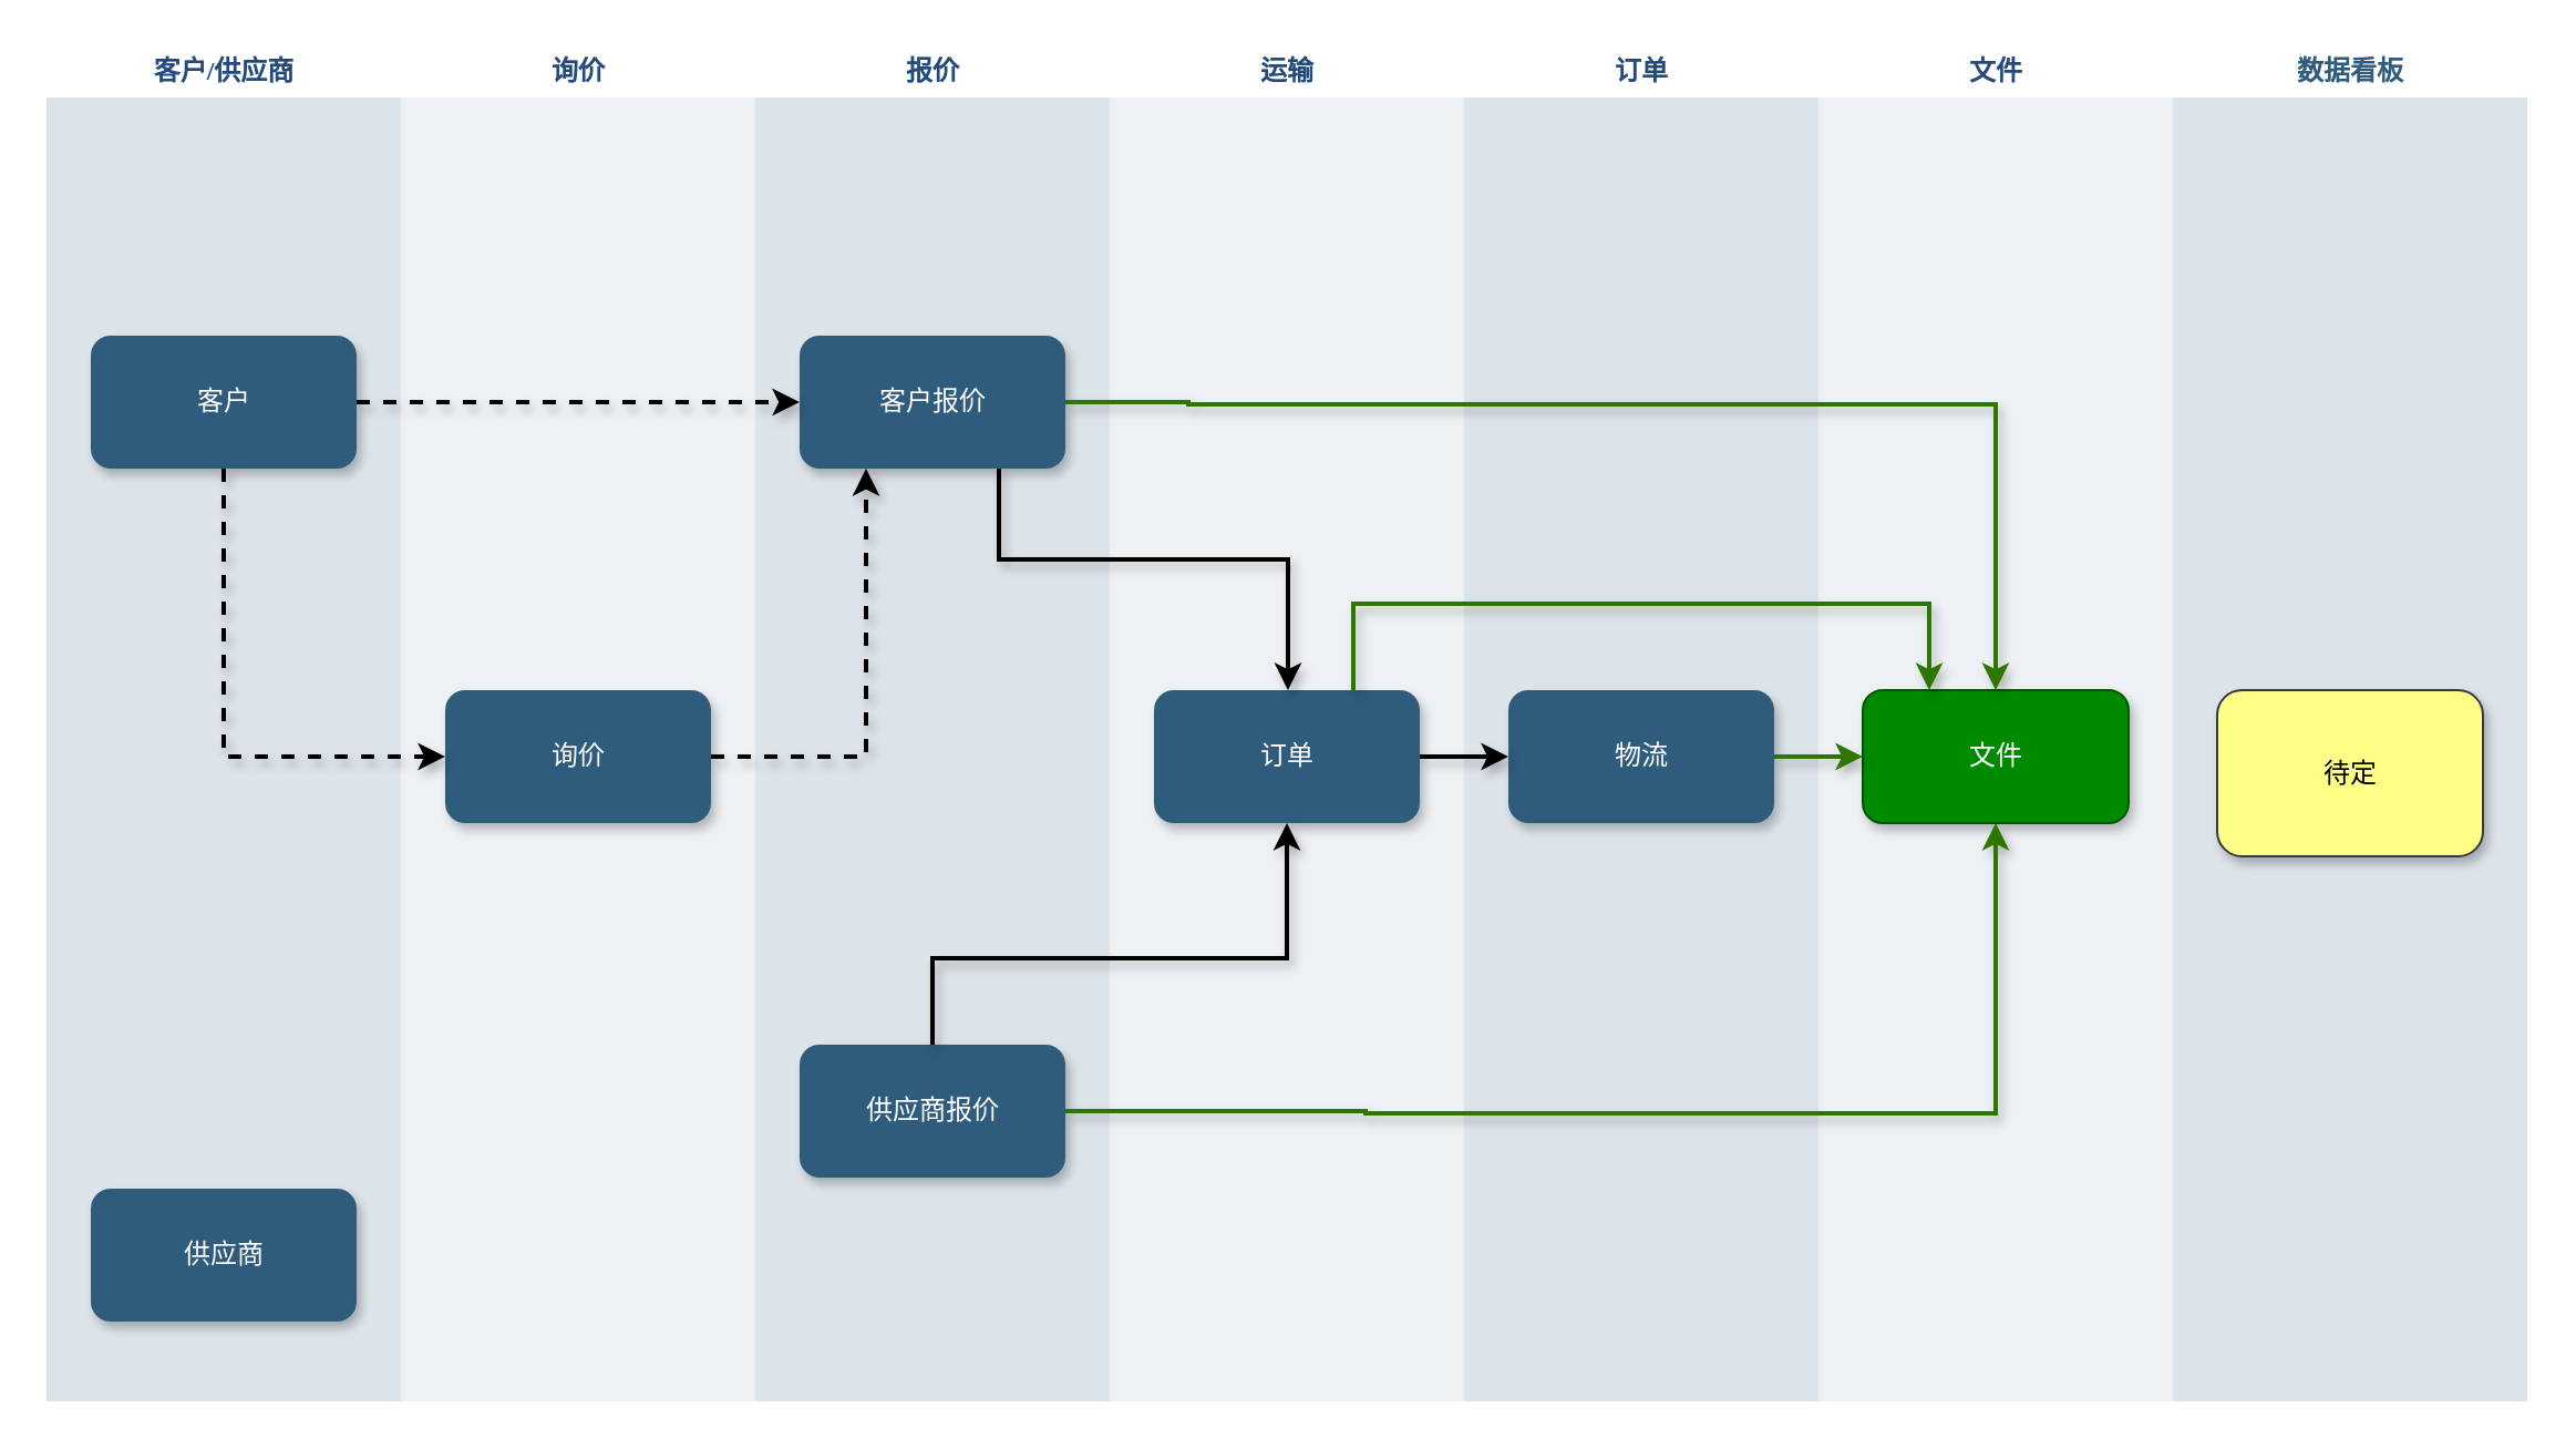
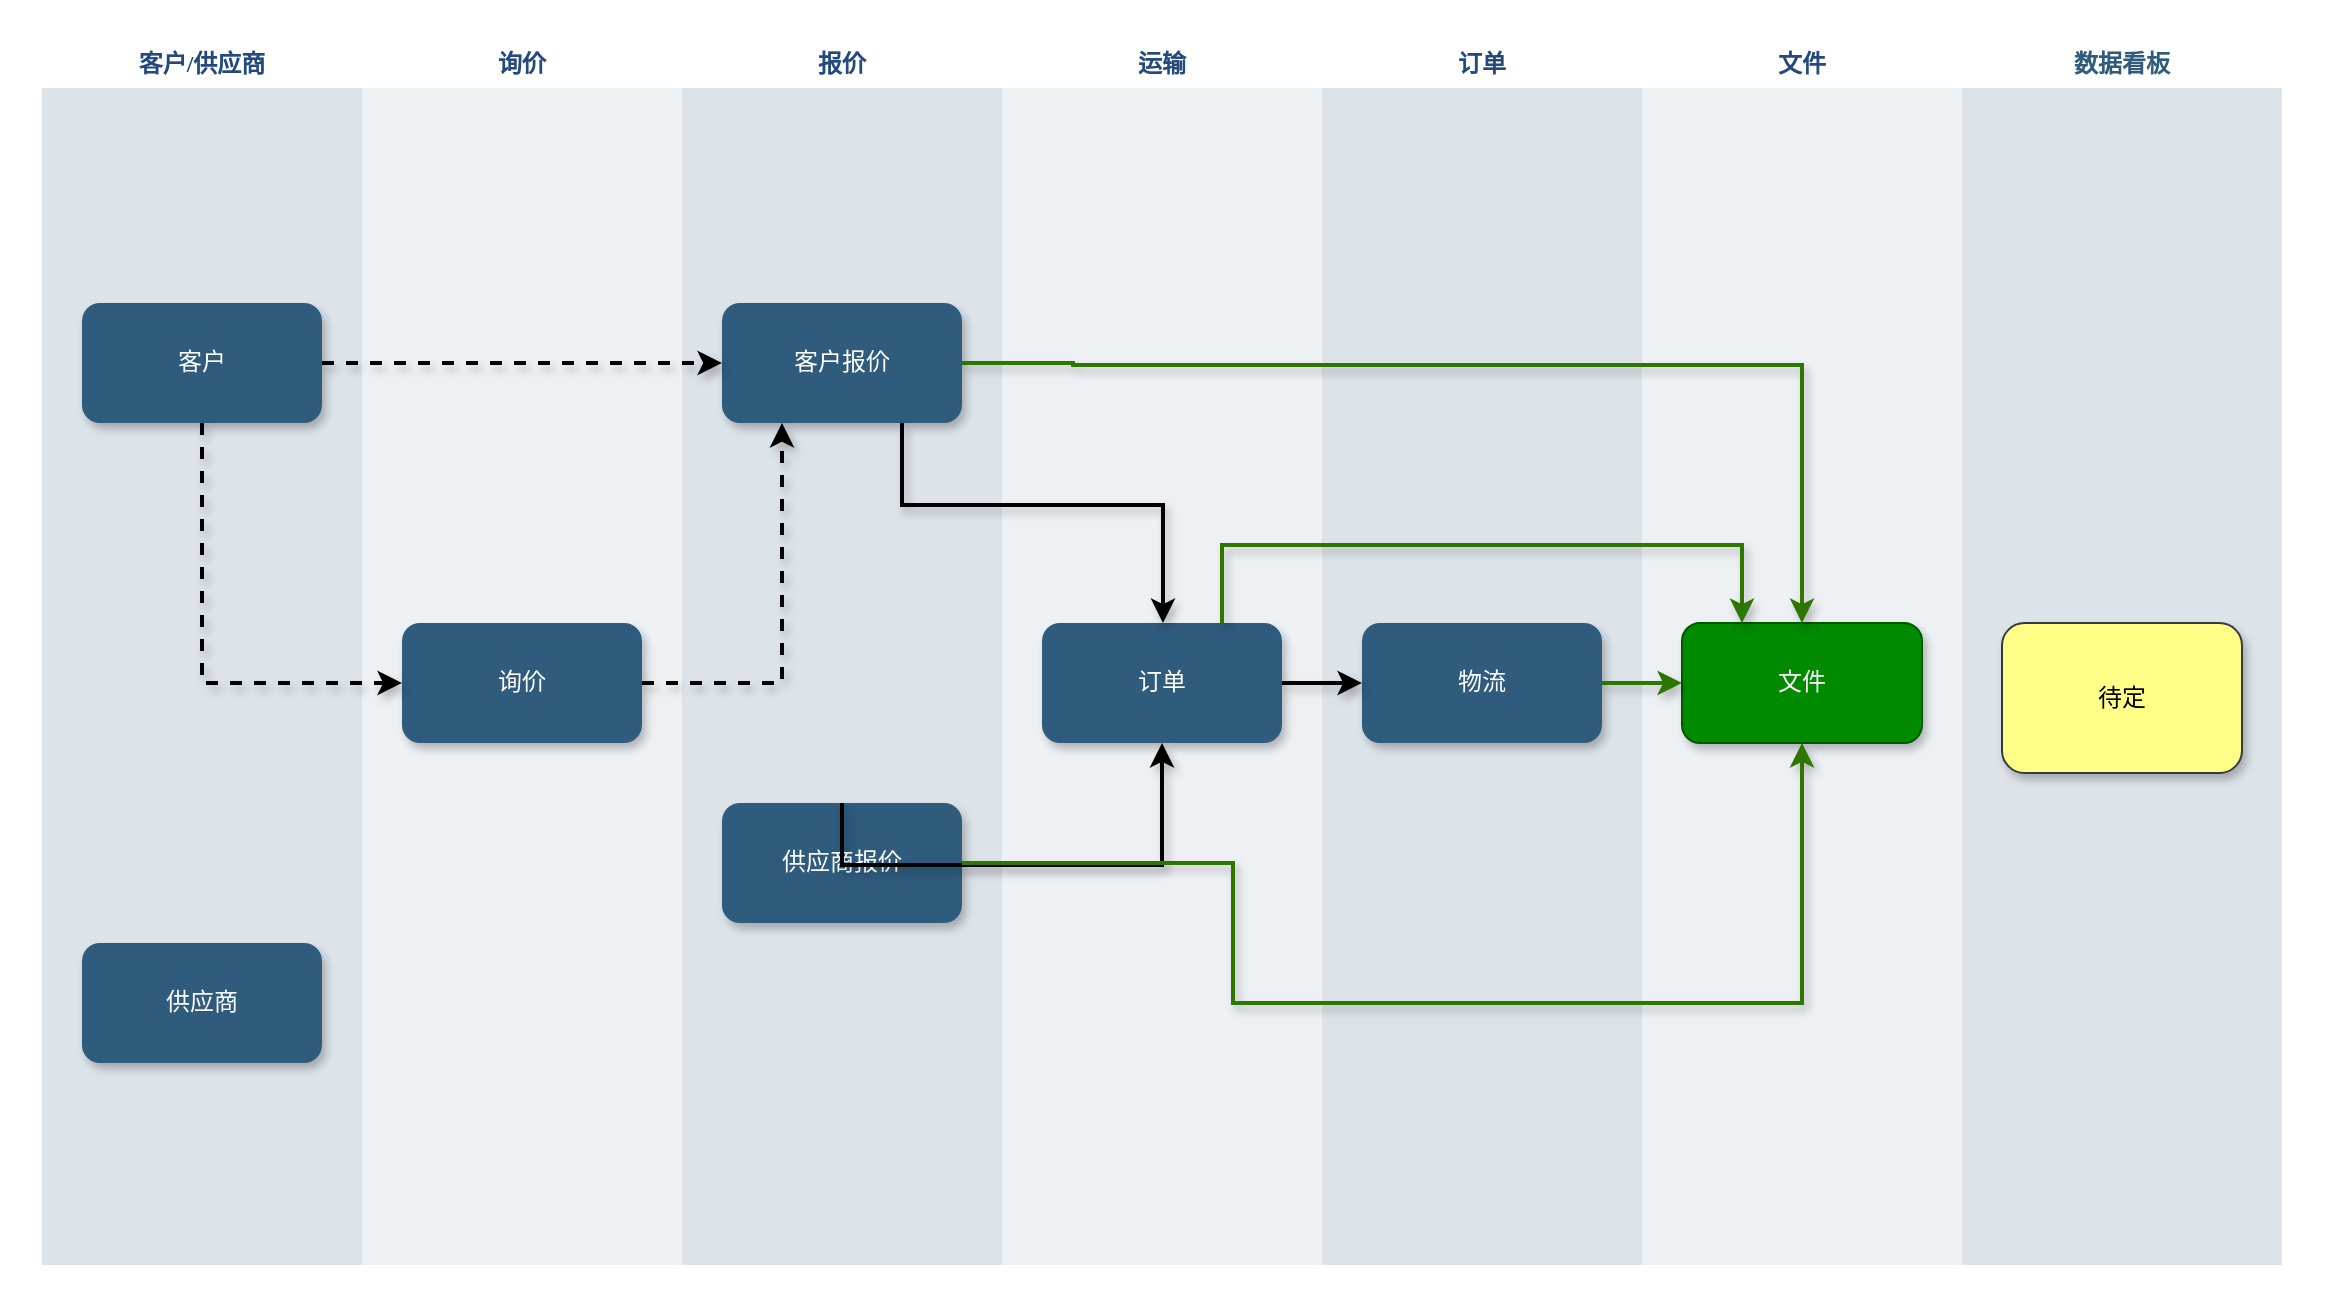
  <mxCell id="0" />
  <mxCell id="1" parent="0" />
  <mxCell id="2" value="&lt;font color=&quot;#23497d&quot;&gt;客户/供应商&lt;/font&gt;" style="swimlane;whiteSpace=wrap;fillColor=none;swimlaneFillColor=#BAC8D3;fontColor=#2F5B7C;fontFamily=Tahoma;html=1;strokeColor=none;opacity=50;" parent="1" vertex="1"><mxGeometry x="20.5" y="20.5" width="160" height="611.5" as="geometry"><mxRectangle x="20" y="20" width="80" height="23" as="alternateBounds" /></mxGeometry></mxCell>
  <mxCell id="3" value="客户" style="whiteSpace=wrap;shadow=1;fontColor=#FFFFFF;fontFamily=Helvetica;fontStyle=0;html=1;fontSize=12;plain-purple;strokeColor=none;fillColor=#2f5b7c;gradientColor=none;spacing=6;verticalAlign=middle;rounded=1;glass=0;" parent="2" vertex="1"><mxGeometry x="20" y="130.5" width="120" height="60" as="geometry" /></mxCell>
- <mxCell id="4" value="供应商" style="whiteSpace=wrap;strokeColor=none;fillColor=#2f5b7c;shadow=1;fontColor=#FFFFFF;fontFamily=Helvetica;fontStyle=0;html=1;fontSize=12;spacing=6;verticalAlign=middle;rounded=1;glass=0;" parent="2" vertex="1"><mxGeometry x="20" y="515.5" width="120" height="60" as="geometry" /></mxCell>
+ <mxCell id="4" value="供应商" style="whiteSpace=wrap;strokeColor=none;fillColor=#2f5b7c;shadow=1;fontColor=#FFFFFF;fontFamily=Helvetica;fontStyle=0;html=1;fontSize=12;spacing=6;verticalAlign=middle;rounded=1;glass=0;" parent="2" vertex="1"><mxGeometry x="20" y="450.5" width="120" height="60" as="geometry" /></mxCell>
  <mxCell id="5" value="&lt;font color=&quot;#23497d&quot;&gt;文件&lt;/font&gt;" style="swimlane;whiteSpace=wrap;fillColor=none;swimlaneFillColor=#BAC8D3;fontColor=#2F5B7C;fontFamily=Tahoma;html=1;strokeColor=none;opacity=25;" parent="1" vertex="1"><mxGeometry x="820.5" y="20.5" width="160" height="611.5" as="geometry"><mxRectangle x="20" y="20" width="80" height="23" as="alternateBounds" /></mxGeometry></mxCell>
  <mxCell id="6" value="文件" style="whiteSpace=wrap;strokeColor=#005700;fillColor=#008a00;shadow=1;fontFamily=Helvetica;fontStyle=0;html=1;fontSize=12;spacing=6;verticalAlign=middle;fontColor=#ffffff;rounded=1;glass=0;" parent="5" vertex="1"><mxGeometry x="20" y="290.5" width="120" height="60" as="geometry" /></mxCell>
  <mxCell id="7" value="&lt;font color=&quot;#23497d&quot;&gt;订单&lt;/font&gt;" style="swimlane;whiteSpace=wrap;fillColor=none;swimlaneFillColor=#BAC8D3;fontColor=#2F5B7C;fontFamily=Tahoma;html=1;strokeColor=none;opacity=50;" parent="1" vertex="1"><mxGeometry x="660.5" y="20.5" width="160" height="611.5" as="geometry"><mxRectangle x="20" y="20" width="80" height="23" as="alternateBounds" /></mxGeometry></mxCell>
  <mxCell id="8" value="物流" style="whiteSpace=wrap;fillColor=#2f5b7c;strokeColor=none;shadow=1;fontColor=#FFFFFF;fontFamily=Helvetica;fontStyle=0;html=1;fontSize=12;spacing=6;verticalAlign=middle;rounded=1;glass=0;" parent="7" vertex="1"><mxGeometry x="20" y="290.5" width="120" height="60" as="geometry" /></mxCell>
  <mxCell id="9" value="&lt;font color=&quot;#23497d&quot;&gt;询价&lt;/font&gt;" style="swimlane;whiteSpace=wrap;fillColor=none;swimlaneFillColor=#BAC8D3;fontColor=#2F5B7C;fontFamily=Tahoma;html=1;strokeColor=none;opacity=25;" parent="1" vertex="1"><mxGeometry x="180.5" y="20.5" width="160" height="611.5" as="geometry"><mxRectangle x="184.5" y="88.5" width="80" height="23" as="alternateBounds" /></mxGeometry></mxCell>
  <mxCell id="10" value="询价" style="whiteSpace=wrap;shadow=1;fontColor=#FFFFFF;fontFamily=Helvetica;fontStyle=0;html=1;fontSize=12;plain-purple;strokeColor=none;fillColor=#2f5b7c;gradientColor=none;spacing=6;verticalAlign=middle;rounded=1;glass=0;" parent="9" vertex="1"><mxGeometry x="20" y="290.5" width="120" height="60" as="geometry" /></mxCell>
  <mxCell id="11" value="&lt;font color=&quot;#23497d&quot;&gt;报价&lt;/font&gt;" style="swimlane;whiteSpace=wrap;fillColor=none;swimlaneFillColor=#BAC8D3;fontColor=#2F5B7C;fontFamily=Tahoma;html=1;strokeColor=none;opacity=50;" parent="1" vertex="1"><mxGeometry x="340.5" y="20.5" width="160" height="611.5" as="geometry"><mxRectangle x="20" y="20" width="80" height="23" as="alternateBounds" /></mxGeometry></mxCell>
  <mxCell id="12" value="客户报价" style="whiteSpace=wrap;shadow=1;fontColor=#FFFFFF;fontFamily=Helvetica;fontStyle=0;html=1;fontSize=12;plain-purple;strokeColor=none;fillColor=#2f5b7c;gradientColor=none;spacing=6;verticalAlign=middle;rounded=1;glass=0;" vertex="1" parent="11"><mxGeometry x="20" y="130.5" width="120" height="60" as="geometry" /></mxCell>
- <mxCell id="13" value="供应商报价" style="whiteSpace=wrap;shadow=1;fontColor=#FFFFFF;fontFamily=Helvetica;fontStyle=0;html=1;fontSize=12;plain-purple;strokeColor=none;fillColor=#2f5b7c;gradientColor=none;spacing=6;verticalAlign=middle;rounded=1;glass=0;" vertex="1" parent="11"><mxGeometry x="20" y="450.5" width="120" height="60" as="geometry" /></mxCell>
+ <mxCell id="13" value="供应商报价" style="whiteSpace=wrap;shadow=1;fontColor=#FFFFFF;fontFamily=Helvetica;fontStyle=0;html=1;fontSize=12;plain-purple;strokeColor=none;fillColor=#2f5b7c;gradientColor=none;spacing=6;verticalAlign=middle;rounded=1;glass=0;" vertex="1" parent="11"><mxGeometry x="20" y="380.5" width="120" height="60" as="geometry" /></mxCell>
  <mxCell id="14" value="&lt;font color=&quot;#23497d&quot;&gt;运输&lt;/font&gt;" style="swimlane;whiteSpace=wrap;fillColor=none;swimlaneFillColor=#BAC8D3;fontColor=#2F5B7C;fontFamily=Tahoma;html=1;strokeColor=none;opacity=25;" parent="1" vertex="1"><mxGeometry x="500.5" y="20.5" width="160" height="611.5" as="geometry"><mxRectangle x="20" y="20" width="80" height="23" as="alternateBounds" /></mxGeometry></mxCell>
  <mxCell id="15" value="订单" style="whiteSpace=wrap;strokeColor=none;fillColor=#2f5b7c;shadow=1;fontColor=#FFFFFF;fontFamily=Helvetica;fontStyle=0;html=1;fontSize=12;spacing=6;verticalAlign=middle;rounded=1;glass=0;" parent="14" vertex="1"><mxGeometry x="20" y="290.5" width="120" height="60" as="geometry" /></mxCell>
  <mxCell id="16" value="数据看板" style="swimlane;whiteSpace=wrap;fillColor=none;swimlaneFillColor=#BAC8D3;fontColor=#2F5B7C;fontFamily=Tahoma;html=1;strokeColor=none;opacity=50;rounded=0;glass=0;" parent="1" vertex="1"><mxGeometry x="980.5" y="20.5" width="160" height="611.5" as="geometry"><mxRectangle x="20" y="20" width="80" height="23" as="alternateBounds" /></mxGeometry></mxCell>
  <mxCell id="17" value="待定" style="whiteSpace=wrap;shadow=1;fontFamily=Helvetica;fontStyle=0;html=1;fontSize=12;spacing=6;verticalAlign=middle;fillColor=#ffff88;strokeColor=#36393d;rounded=1;" parent="16" vertex="1"><mxGeometry x="20" y="290.5" width="120" height="75" as="geometry" /></mxCell>
  <mxCell id="18" style="edgeStyle=orthogonalEdgeStyle;rounded=0;orthogonalLoop=1;jettySize=auto;html=1;exitX=0.5;exitY=1;exitDx=0;exitDy=0;entryX=0;entryY=0.5;entryDx=0;entryDy=0;strokeWidth=2;shadow=1;flowAnimation=0;dashed=1;" edge="1" parent="1" source="3" target="10"><mxGeometry relative="1" as="geometry" /></mxCell>
  <mxCell id="19" style="edgeStyle=orthogonalEdgeStyle;rounded=0;orthogonalLoop=1;jettySize=auto;html=1;exitX=1;exitY=0.5;exitDx=0;exitDy=0;entryX=0.25;entryY=1;entryDx=0;entryDy=0;strokeWidth=2;dashed=1;shadow=1;flowAnimation=0;" edge="1" parent="1" source="10" target="12"><mxGeometry relative="1" as="geometry" /></mxCell>
  <mxCell id="20" style="edgeStyle=orthogonalEdgeStyle;rounded=0;orthogonalLoop=1;jettySize=auto;html=1;exitX=0.5;exitY=0;exitDx=0;exitDy=0;entryX=0.5;entryY=1;entryDx=0;entryDy=0;strokeWidth=2;shadow=1;flowAnimation=0;" edge="1" parent="1" source="13" target="15"><mxGeometry relative="1" as="geometry"><mxPoint x="508.75" y="406.875" as="targetPoint" /><Array as="points"><mxPoint x="421" y="432" /><mxPoint x="581" y="432" /></Array></mxGeometry></mxCell>
  <mxCell id="21" style="edgeStyle=orthogonalEdgeStyle;rounded=0;orthogonalLoop=1;jettySize=auto;html=1;exitX=1;exitY=0.5;exitDx=0;exitDy=0;entryX=0.5;entryY=0;entryDx=0;entryDy=0;strokeWidth=2;fillColor=#60a917;strokeColor=#2D7600;shadow=1;flowAnimation=0;" edge="1" parent="1" source="12" target="6"><mxGeometry relative="1" as="geometry"><Array as="points"><mxPoint x="536" y="181" /><mxPoint x="901" y="182" /></Array></mxGeometry></mxCell>
  <mxCell id="22" style="edgeStyle=orthogonalEdgeStyle;rounded=0;orthogonalLoop=1;jettySize=auto;html=1;exitX=0.75;exitY=1;exitDx=0;exitDy=0;strokeWidth=2;shadow=1;flowAnimation=0;" edge="1" parent="1" source="12" target="15"><mxGeometry relative="1" as="geometry"><mxPoint x="508.75" y="279.625" as="targetPoint" /><Array as="points"><mxPoint x="451" y="252" /><mxPoint x="581" y="252" /></Array></mxGeometry></mxCell>
  <mxCell id="23" style="edgeStyle=orthogonalEdgeStyle;rounded=0;orthogonalLoop=1;jettySize=auto;html=1;exitX=1;exitY=0.5;exitDx=0;exitDy=0;entryX=0.5;entryY=1;entryDx=0;entryDy=0;strokeWidth=2;fillColor=#60a917;strokeColor=#2D7600;shadow=1;flowAnimation=0;" edge="1" parent="1" source="13" target="6"><mxGeometry relative="1" as="geometry"><mxPoint x="906" y="242" as="targetPoint" /><Array as="points"><mxPoint x="616" y="501" /><mxPoint x="901" y="502" /></Array></mxGeometry></mxCell>
  <mxCell id="24" style="edgeStyle=orthogonalEdgeStyle;rounded=0;orthogonalLoop=1;jettySize=auto;html=1;exitX=1;exitY=0.5;exitDx=0;exitDy=0;entryX=0;entryY=0.5;entryDx=0;entryDy=0;strokeWidth=2;shadow=1;flowAnimation=0;" edge="1" parent="1" source="15" target="8"><mxGeometry relative="1" as="geometry" /></mxCell>
  <mxCell id="25" style="edgeStyle=orthogonalEdgeStyle;rounded=0;orthogonalLoop=1;jettySize=auto;html=1;exitX=1;exitY=0.5;exitDx=0;exitDy=0;entryX=0;entryY=0.5;entryDx=0;entryDy=0;strokeWidth=2;shadow=1;flowAnimation=0;dashed=1;" edge="1" parent="1" source="3" target="12"><mxGeometry relative="1" as="geometry" /></mxCell>
  <mxCell id="26" style="edgeStyle=orthogonalEdgeStyle;rounded=0;orthogonalLoop=1;jettySize=auto;html=1;exitX=0.75;exitY=0;exitDx=0;exitDy=0;entryX=0.25;entryY=0;entryDx=0;entryDy=0;strokeWidth=2;fillColor=#60a917;strokeColor=#2D7600;shadow=1;" edge="1" parent="1" source="15" target="6"><mxGeometry relative="1" as="geometry"><Array as="points"><mxPoint x="611" y="272" /><mxPoint x="871" y="272" /></Array></mxGeometry></mxCell>
  <mxCell id="27" style="edgeStyle=orthogonalEdgeStyle;rounded=0;orthogonalLoop=1;jettySize=auto;html=1;exitX=1;exitY=0.5;exitDx=0;exitDy=0;entryX=0;entryY=0.5;entryDx=0;entryDy=0;strokeWidth=2;fillColor=#60a917;strokeColor=#2D7600;shadow=1;" edge="1" parent="1" source="8" target="6"><mxGeometry relative="1" as="geometry" /></mxCell>
